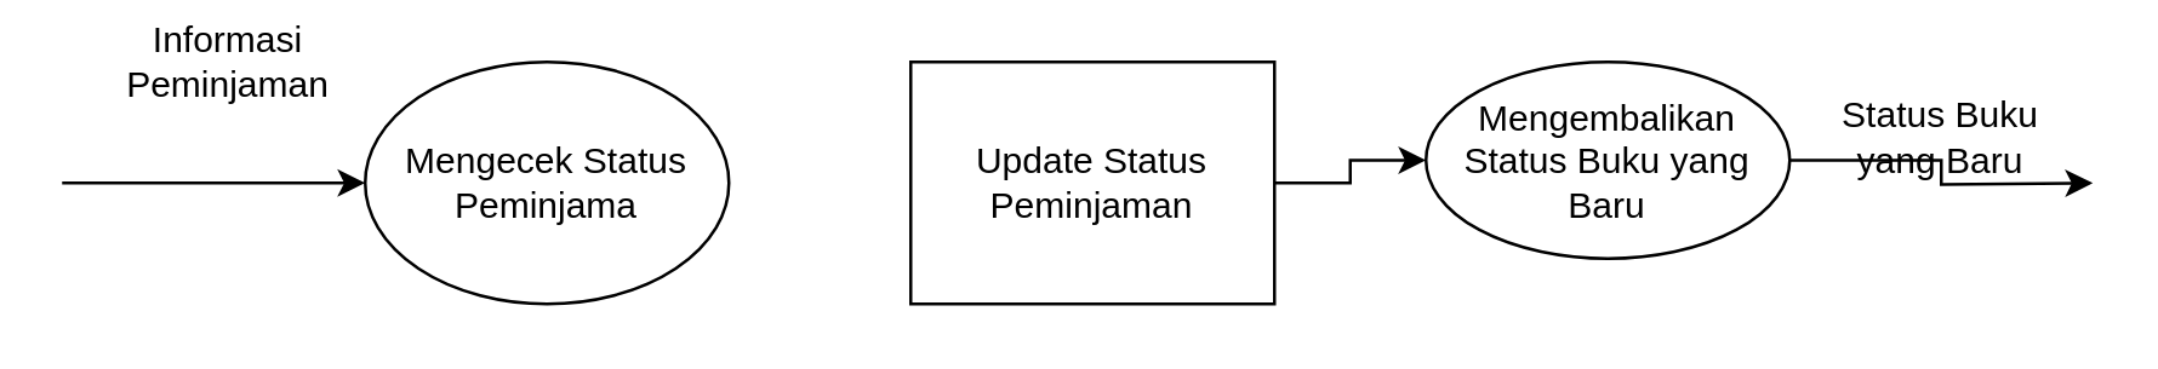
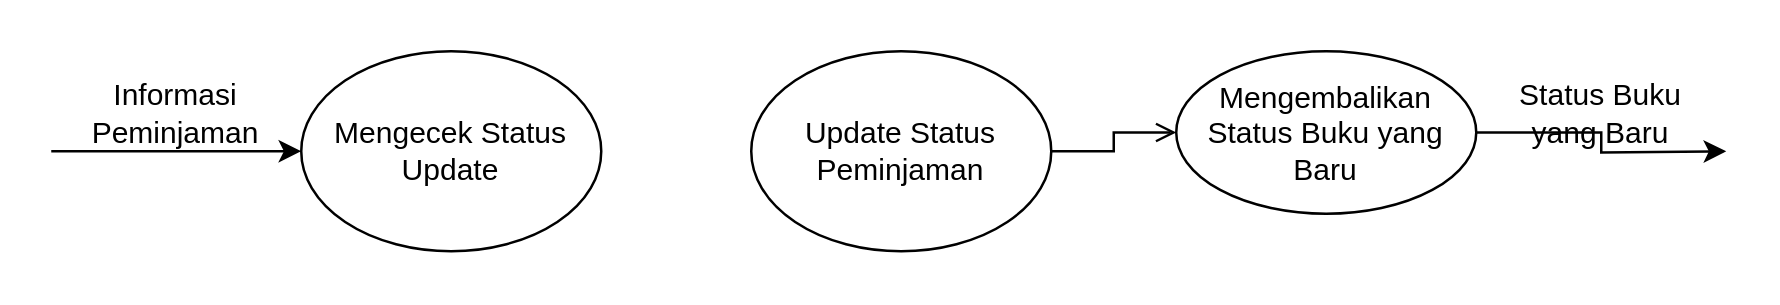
  <mxCell id="0" />
  <mxCell id="1" parent="0" />
- <mxCell id="2" value="Mengecek Status Peminjama" style="ellipse;whiteSpace=wrap;html=1;" vertex="1" parent="1"><mxGeometry x="120" y="20" width="120" height="80" as="geometry" /></mxCell>
+ <mxCell id="2" value="Mengecek Status Update" style="ellipse;whiteSpace=wrap;html=1;" vertex="1" parent="1"><mxGeometry x="120" y="20" width="120" height="80" as="geometry" /></mxCell>
  <mxCell id="3" value="" style="endArrow=classic;html=1;rounded=0;entryX=0;entryY=0.5;entryDx=0;entryDy=0;" edge="1" parent="1" target="2"><mxGeometry width="50" height="50" relative="1" as="geometry"><mxPoint x="20" y="60" as="sourcePoint" /><mxPoint x="160" y="60" as="targetPoint" /></mxGeometry></mxCell>
- <mxCell id="4" value="Informasi Peminjaman" style="text;html=1;align=center;verticalAlign=middle;whiteSpace=wrap;rounded=0;" vertex="1" parent="1"><mxGeometry x="45" y="5" width="60" height="30" as="geometry" /></mxCell>
- <mxCell id="5" style="edgeStyle=orthogonalEdgeStyle;rounded=0;orthogonalLoop=1;jettySize=auto;html=1;entryX=0;entryY=0.5;entryDx=0;entryDy=0;" edge="1" parent="1" source="6" target="8"><mxGeometry relative="1" as="geometry" /></mxCell>
- <mxCell id="6" value="Update Status Peminjaman" style="whiteSpace=wrap;html=1;rounded=0;" vertex="1" parent="1"><mxGeometry x="300" y="20" width="120" height="80" as="geometry" /></mxCell>
+ <mxCell id="4" value="Informasi Peminjaman" style="text;html=1;align=center;verticalAlign=middle;whiteSpace=wrap;rounded=0;" vertex="1" parent="1"><mxGeometry x="40" y="30" width="60" height="30" as="geometry" /></mxCell>
+ <mxCell id="5" style="edgeStyle=orthogonalEdgeStyle;rounded=0;orthogonalLoop=1;jettySize=auto;html=1;entryX=0;entryY=0.5;entryDx=0;entryDy=0;endArrow=open;" edge="1" parent="1" source="6" target="8"><mxGeometry relative="1" as="geometry" /></mxCell>
+ <mxCell id="6" value="Update Status Peminjaman" style="ellipse;whiteSpace=wrap;html=1;" vertex="1" parent="1"><mxGeometry x="300" y="20" width="120" height="80" as="geometry" /></mxCell>
  <mxCell id="7" style="edgeStyle=orthogonalEdgeStyle;rounded=0;orthogonalLoop=1;jettySize=auto;html=1;" edge="1" parent="1" source="8"><mxGeometry relative="1" as="geometry"><mxPoint x="690" y="60" as="targetPoint" /></mxGeometry></mxCell>
  <mxCell id="8" value="Mengembalikan Status Buku yang Baru" style="ellipse;whiteSpace=wrap;html=1;" vertex="1" parent="1"><mxGeometry x="470" y="20" width="120" height="65" as="geometry" /></mxCell>
  <mxCell id="9" value="Status Buku yang Baru" style="text;html=1;align=center;verticalAlign=middle;whiteSpace=wrap;rounded=0;" vertex="1" parent="1"><mxGeometry x="600" y="30" width="80" height="30" as="geometry" /></mxCell>
